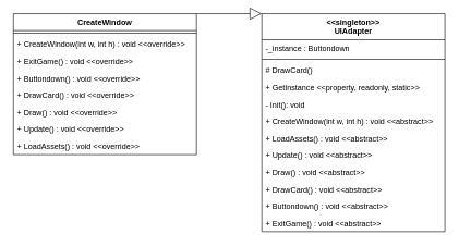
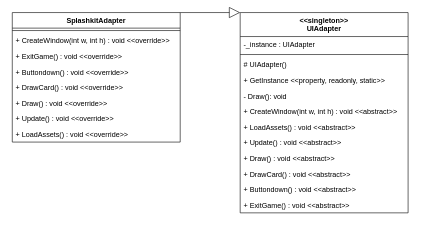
  <mxCell id="0" />
  <mxCell id="1" parent="0" />
- <mxCell id="2" value="CreateWindow" style="swimlane;fontStyle=1;align=center;verticalAlign=top;childLayout=stackLayout;horizontal=1;startSize=26;horizontalStack=0;resizeParent=1;resizeParentMax=0;resizeLast=0;collapsible=1;marginBottom=0;hachureGap=4;pointerEvents=0;" vertex="1" parent="1"><mxGeometry x="20" y="20" width="280" height="216" as="geometry" /></mxCell>
+ <mxCell id="2" value="SplashkitAdapter" style="swimlane;fontStyle=1;align=center;verticalAlign=top;childLayout=stackLayout;horizontal=1;startSize=26;horizontalStack=0;resizeParent=1;resizeParentMax=0;resizeLast=0;collapsible=1;marginBottom=0;hachureGap=4;pointerEvents=0;" vertex="1" parent="1"><mxGeometry x="20" y="20" width="280" height="216" as="geometry" /></mxCell>
  <mxCell id="3" value="" style="line;strokeWidth=1;fillColor=none;align=left;verticalAlign=middle;spacingTop=-1;spacingLeft=3;spacingRight=3;rotatable=0;labelPosition=right;points=[];portConstraint=eastwest;" vertex="1" parent="2"><mxGeometry y="26" width="280" height="8" as="geometry" /></mxCell>
  <mxCell id="4" value="+ CreateWindow(int w, int h) : void &lt;&lt;override&gt;&gt;" style="text;strokeColor=none;fillColor=none;align=left;verticalAlign=top;spacingLeft=4;spacingRight=4;overflow=hidden;rotatable=0;points=[[0,0.5],[1,0.5]];portConstraint=eastwest;" vertex="1" parent="2"><mxGeometry y="34" width="280" height="26" as="geometry" /></mxCell>
  <mxCell id="5" value="+ ExitGame() : void &lt;&lt;override&gt;&gt;" style="text;strokeColor=none;fillColor=none;align=left;verticalAlign=top;spacingLeft=4;spacingRight=4;overflow=hidden;rotatable=0;points=[[0,0.5],[1,0.5]];portConstraint=eastwest;" vertex="1" parent="2"><mxGeometry y="60" width="280" height="26" as="geometry" /></mxCell>
  <mxCell id="6" value="+ Buttondown() : void &lt;&lt;override&gt;&gt;" style="text;strokeColor=none;fillColor=none;align=left;verticalAlign=top;spacingLeft=4;spacingRight=4;overflow=hidden;rotatable=0;points=[[0,0.5],[1,0.5]];portConstraint=eastwest;" vertex="1" parent="2"><mxGeometry y="86" width="280" height="26" as="geometry" /></mxCell>
  <mxCell id="7" value="+ DrawCard() : void &lt;&lt;override&gt;&gt;" style="text;strokeColor=none;fillColor=none;align=left;verticalAlign=top;spacingLeft=4;spacingRight=4;overflow=hidden;rotatable=0;points=[[0,0.5],[1,0.5]];portConstraint=eastwest;" vertex="1" parent="2"><mxGeometry y="112" width="280" height="26" as="geometry" /></mxCell>
  <mxCell id="8" value="+ Draw() : void &lt;&lt;override&gt;&gt;" style="text;strokeColor=none;fillColor=none;align=left;verticalAlign=top;spacingLeft=4;spacingRight=4;overflow=hidden;rotatable=0;points=[[0,0.5],[1,0.5]];portConstraint=eastwest;" vertex="1" parent="2"><mxGeometry y="138" width="280" height="26" as="geometry" /></mxCell>
  <mxCell id="9" value="+ Update() : void &lt;&lt;override&gt;&gt;" style="text;strokeColor=none;fillColor=none;align=left;verticalAlign=top;spacingLeft=4;spacingRight=4;overflow=hidden;rotatable=0;points=[[0,0.5],[1,0.5]];portConstraint=eastwest;" vertex="1" parent="2"><mxGeometry y="164" width="280" height="26" as="geometry" /></mxCell>
  <mxCell id="10" value="+ LoadAssets() : void &lt;&lt;override&gt;&gt;" style="text;strokeColor=none;fillColor=none;align=left;verticalAlign=top;spacingLeft=4;spacingRight=4;overflow=hidden;rotatable=0;points=[[0,0.5],[1,0.5]];portConstraint=eastwest;" vertex="1" parent="2"><mxGeometry y="190" width="280" height="26" as="geometry" /></mxCell>
  <mxCell id="11" value="&lt;&lt;singleton&gt;&gt;&#10;UIAdapter" style="swimlane;fontStyle=1;align=center;verticalAlign=top;childLayout=stackLayout;horizontal=1;startSize=40;horizontalStack=0;resizeParent=1;resizeParentMax=0;resizeLast=0;collapsible=1;marginBottom=0;hachureGap=4;pointerEvents=0;" vertex="1" parent="1"><mxGeometry x="400" y="20" width="280" height="334" as="geometry" /></mxCell>
- <mxCell id="12" value="-_instance : Buttondown" style="text;strokeColor=none;fillColor=none;align=left;verticalAlign=top;spacingLeft=4;spacingRight=4;overflow=hidden;rotatable=0;points=[[0,0.5],[1,0.5]];portConstraint=eastwest;" vertex="1" parent="11"><mxGeometry y="40" width="280" height="26" as="geometry" /></mxCell>
+ <mxCell id="12" value="-_instance : UIAdapter" style="text;strokeColor=none;fillColor=none;align=left;verticalAlign=top;spacingLeft=4;spacingRight=4;overflow=hidden;rotatable=0;points=[[0,0.5],[1,0.5]];portConstraint=eastwest;" vertex="1" parent="11"><mxGeometry y="40" width="280" height="26" as="geometry" /></mxCell>
  <mxCell id="13" value="" style="line;strokeWidth=1;fillColor=none;align=left;verticalAlign=middle;spacingTop=-1;spacingLeft=3;spacingRight=3;rotatable=0;labelPosition=right;points=[];portConstraint=eastwest;" vertex="1" parent="11"><mxGeometry y="66" width="280" height="8" as="geometry" /></mxCell>
- <mxCell id="14" value="# DrawCard()" style="text;strokeColor=none;fillColor=none;align=left;verticalAlign=top;spacingLeft=4;spacingRight=4;overflow=hidden;rotatable=0;points=[[0,0.5],[1,0.5]];portConstraint=eastwest;" vertex="1" parent="11"><mxGeometry y="74" width="280" height="26" as="geometry" /></mxCell>
+ <mxCell id="14" value="# UIAdapter()" style="text;strokeColor=none;fillColor=none;align=left;verticalAlign=top;spacingLeft=4;spacingRight=4;overflow=hidden;rotatable=0;points=[[0,0.5],[1,0.5]];portConstraint=eastwest;" vertex="1" parent="11"><mxGeometry y="74" width="280" height="26" as="geometry" /></mxCell>
  <mxCell id="15" value="+ GetInstance &lt;&lt;property, readonly, static&gt;&gt;" style="text;strokeColor=none;fillColor=none;align=left;verticalAlign=top;spacingLeft=4;spacingRight=4;overflow=hidden;rotatable=0;points=[[0,0.5],[1,0.5]];portConstraint=eastwest;" vertex="1" parent="11"><mxGeometry y="100" width="280" height="26" as="geometry" /></mxCell>
- <mxCell id="16" value="- Init(): void" style="text;strokeColor=none;fillColor=none;align=left;verticalAlign=top;spacingLeft=4;spacingRight=4;overflow=hidden;rotatable=0;points=[[0,0.5],[1,0.5]];portConstraint=eastwest;" vertex="1" parent="11"><mxGeometry y="126" width="280" height="26" as="geometry" /></mxCell>
+ <mxCell id="16" value="- Draw(): void" style="text;strokeColor=none;fillColor=none;align=left;verticalAlign=top;spacingLeft=4;spacingRight=4;overflow=hidden;rotatable=0;points=[[0,0.5],[1,0.5]];portConstraint=eastwest;" vertex="1" parent="11"><mxGeometry y="126" width="280" height="26" as="geometry" /></mxCell>
  <mxCell id="17" value="+ CreateWindow(int w, int h) : void &lt;&lt;abstract&gt;&gt;" style="text;strokeColor=none;fillColor=none;align=left;verticalAlign=top;spacingLeft=4;spacingRight=4;overflow=hidden;rotatable=0;points=[[0,0.5],[1,0.5]];portConstraint=eastwest;" vertex="1" parent="11"><mxGeometry y="152" width="280" height="26" as="geometry" /></mxCell>
  <mxCell id="18" value="+ LoadAssets() : void &lt;&lt;abstract&gt;&gt;" style="text;strokeColor=none;fillColor=none;align=left;verticalAlign=top;spacingLeft=4;spacingRight=4;overflow=hidden;rotatable=0;points=[[0,0.5],[1,0.5]];portConstraint=eastwest;" vertex="1" parent="11"><mxGeometry y="178" width="280" height="26" as="geometry" /></mxCell>
  <mxCell id="19" value="+ Update() : void &lt;&lt;abstract&gt;&gt;" style="text;strokeColor=none;fillColor=none;align=left;verticalAlign=top;spacingLeft=4;spacingRight=4;overflow=hidden;rotatable=0;points=[[0,0.5],[1,0.5]];portConstraint=eastwest;" vertex="1" parent="11"><mxGeometry y="204" width="280" height="26" as="geometry" /></mxCell>
  <mxCell id="20" value="+ Draw() : void &lt;&lt;abstract&gt;&gt;" style="text;strokeColor=none;fillColor=none;align=left;verticalAlign=top;spacingLeft=4;spacingRight=4;overflow=hidden;rotatable=0;points=[[0,0.5],[1,0.5]];portConstraint=eastwest;" vertex="1" parent="11"><mxGeometry y="230" width="280" height="26" as="geometry" /></mxCell>
  <mxCell id="21" value="+ DrawCard() : void &lt;&lt;abstract&gt;&gt;" style="text;strokeColor=none;fillColor=none;align=left;verticalAlign=top;spacingLeft=4;spacingRight=4;overflow=hidden;rotatable=0;points=[[0,0.5],[1,0.5]];portConstraint=eastwest;" vertex="1" parent="11"><mxGeometry y="256" width="280" height="26" as="geometry" /></mxCell>
  <mxCell id="22" value="+ Buttondown() : void &lt;&lt;abstract&gt;&gt;" style="text;strokeColor=none;fillColor=none;align=left;verticalAlign=top;spacingLeft=4;spacingRight=4;overflow=hidden;rotatable=0;points=[[0,0.5],[1,0.5]];portConstraint=eastwest;" vertex="1" parent="11"><mxGeometry y="282" width="280" height="26" as="geometry" /></mxCell>
  <mxCell id="23" value="+ ExitGame() : void &lt;&lt;abstract&gt;&gt;" style="text;strokeColor=none;fillColor=none;align=left;verticalAlign=top;spacingLeft=4;spacingRight=4;overflow=hidden;rotatable=0;points=[[0,0.5],[1,0.5]];portConstraint=eastwest;" vertex="1" parent="11"><mxGeometry y="308" width="280" height="26" as="geometry" /></mxCell>
  <mxCell id="24" value="" style="endArrow=block;endSize=16;endFill=0;html=1;rounded=0;exitX=1;exitY=0;exitDx=0;exitDy=0;entryX=0;entryY=0;entryDx=0;entryDy=0;" edge="1" parent="1" source="2" target="11"><mxGeometry width="160" relative="1" as="geometry"><mxPoint x="410" y="350" as="sourcePoint" /><mxPoint x="570" y="350" as="targetPoint" /></mxGeometry></mxCell>
